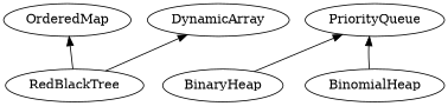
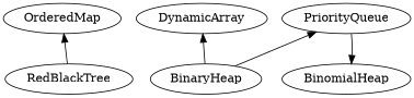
  digraph {
    edge [dir=back]
    n1 [label=RedBlackTree]
    n2 [label=OrderedMap]
    n3 [label=DynamicArray]
    n4 [label=BinaryHeap]
    n5 [label=PriorityQueue]
    n6 [label=BinomialHeap]
    n2 -> n1
-   n3 -> n1
+   n3 -> n4
    n5 -> n4
-   n5 -> n6
+   n6 -> n5
  }
